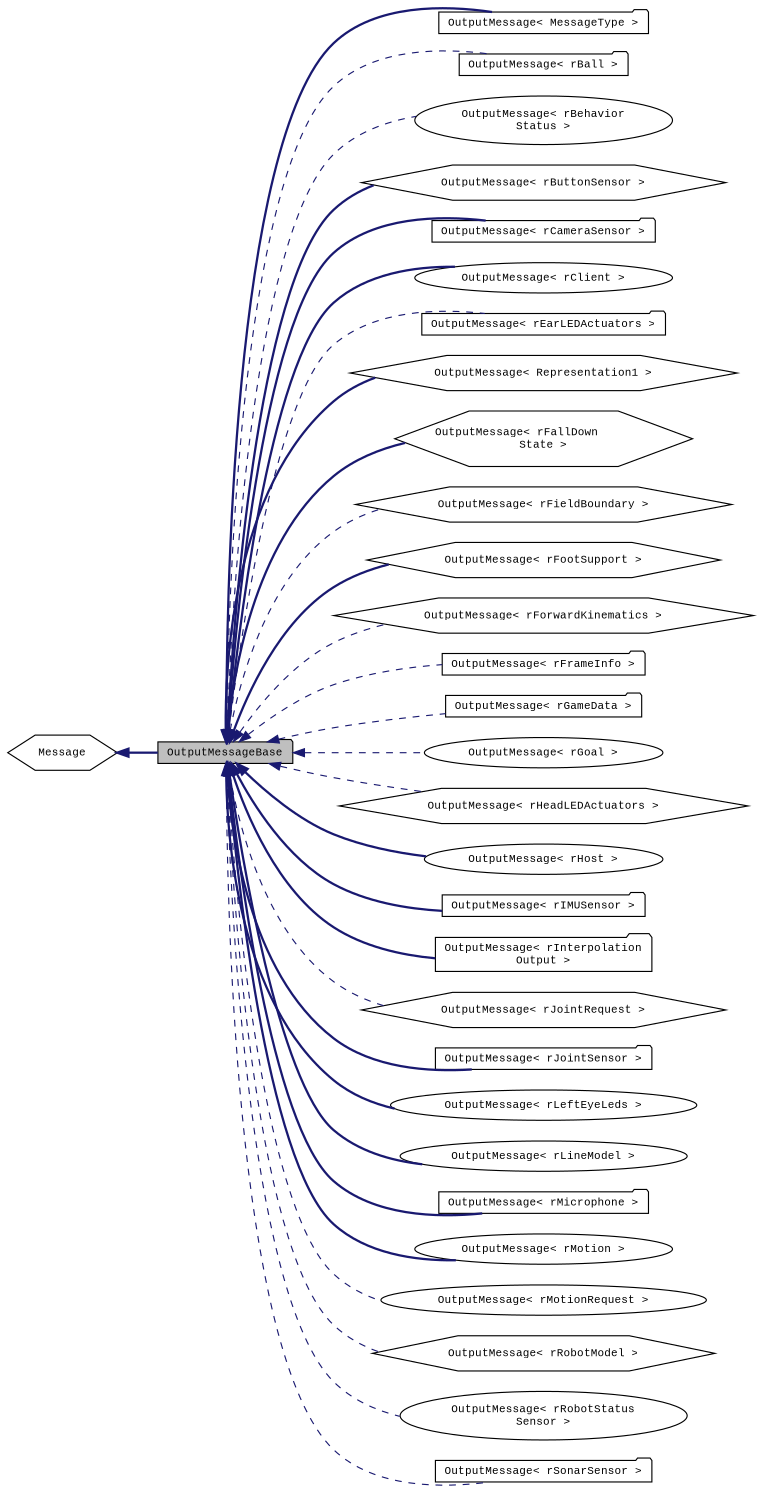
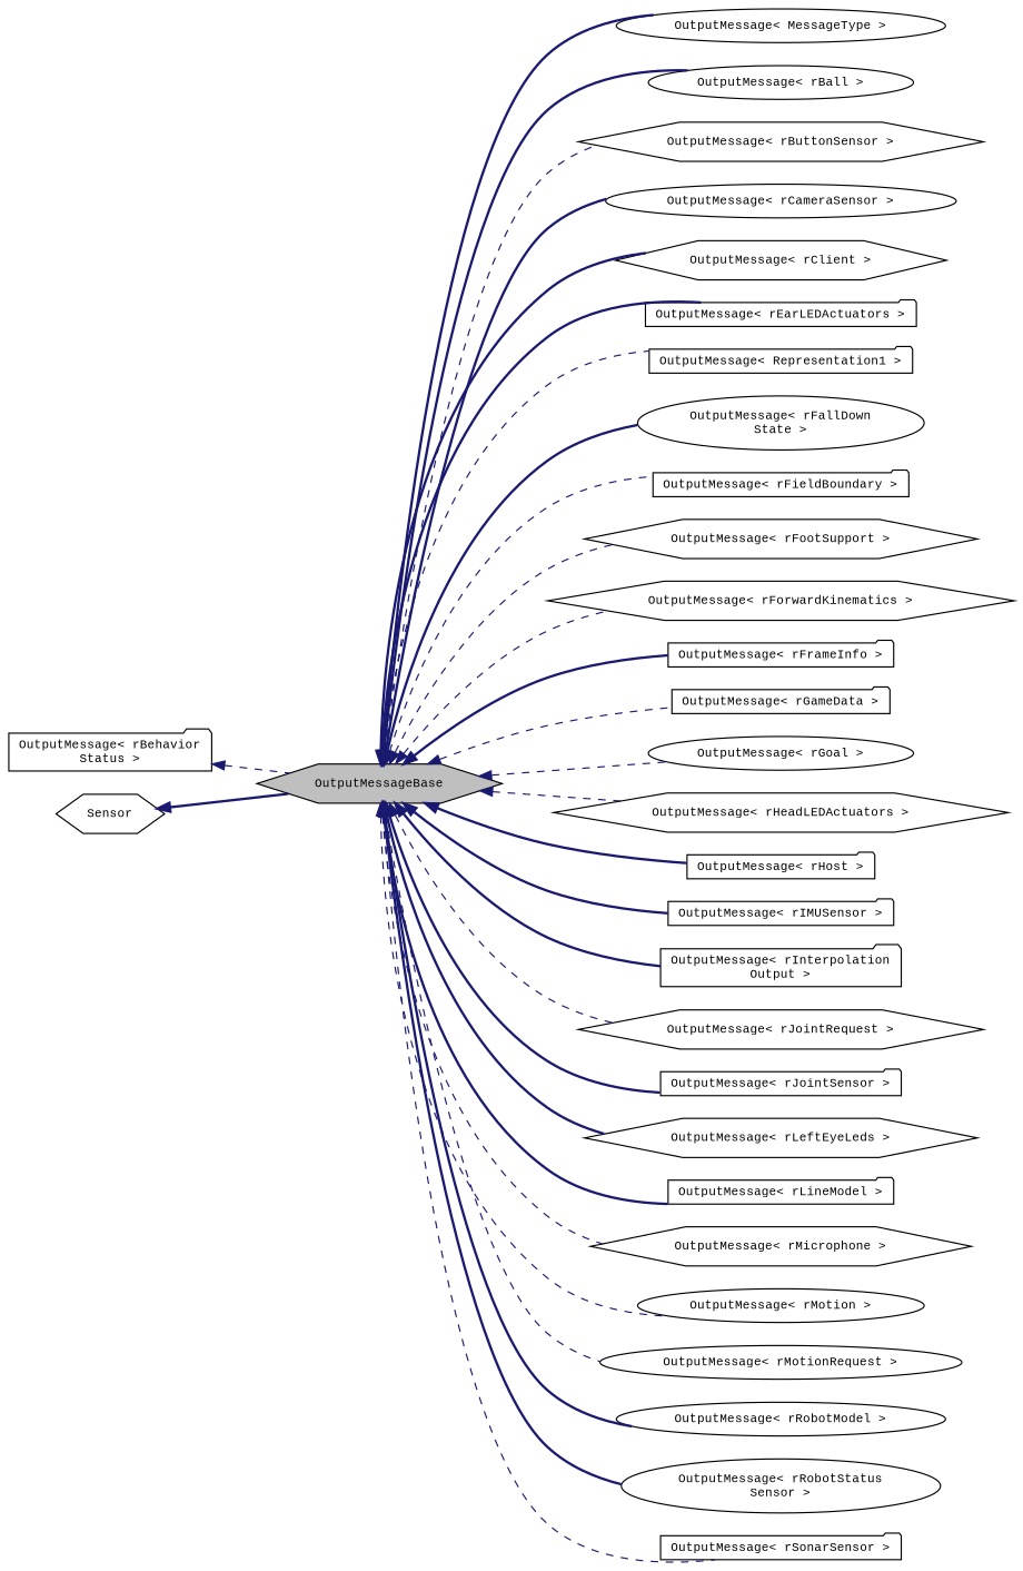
  digraph {
    fontname="Liberation Mono"
    rankdir=LR
    node [color=black fillcolor=white fontname="Liberation Mono" fontsize=10 shape=folder style=filled]
    edge [color=midnightblue dir=back fontname="Liberation Mono" fontsize=10 labelfontname=Helvetica labelfontsize=10 style=bold]
-   n1 [fillcolor=grey75 fontcolor=black height=0.2 label=OutputMessageBase width=0.4]
-   n2 [height=0.2 label="OutputMessage\< MessageType \>" width=0.4]
-   n3 [height=0.2 label="OutputMessage\< rBall \>" width=0.4]
-   n4 [height=0.2 label="OutputMessage\< rBehavior\lStatus \>" shape=ellipse width=0.4]
+   n1 [fillcolor=grey75 fontcolor=black height=0.2 label=OutputMessageBase shape=hexagon width=0.4]
+   n2 [height=0.2 label="OutputMessage\< MessageType \>" shape=ellipse width=0.4]
+   n3 [height=0.2 label="OutputMessage\< rBall \>" shape=ellipse width=0.4]
+   n4 [height=0.2 label="OutputMessage\< rBehavior\lStatus \>" width=0.4]
    n5 [height=0.2 label="OutputMessage\< rButtonSensor \>" shape=hexagon width=0.4]
-   n6 [height=0.2 label="OutputMessage\< rCameraSensor \>" width=0.4]
-   n7 [height=0.2 label="OutputMessage\< rClient \>" shape=ellipse width=0.4]
+   n6 [height=0.2 label="OutputMessage\< rCameraSensor \>" shape=ellipse width=0.4]
+   n7 [height=0.2 label="OutputMessage\< rClient \>" shape=hexagon width=0.4]
    n8 [height=0.2 label="OutputMessage\< rEarLEDActuators \>" width=0.4]
-   n9 [height=0.2 label="OutputMessage\< Representation1 \>" shape=hexagon width=0.4]
-   n10 [height=0.2 label="OutputMessage\< rFallDown\lState \>" shape=hexagon width=0.4]
-   n11 [height=0.2 label="OutputMessage\< rFieldBoundary \>" shape=hexagon width=0.4]
+   n9 [height=0.2 label="OutputMessage\< Representation1 \>" width=0.4]
+   n10 [height=0.2 label="OutputMessage\< rFallDown\lState \>" shape=ellipse width=0.4]
+   n11 [height=0.2 label="OutputMessage\< rFieldBoundary \>" width=0.4]
    n12 [height=0.2 label="OutputMessage\< rFootSupport \>" shape=hexagon width=0.4]
    n13 [height=0.2 label="OutputMessage\< rForwardKinematics \>" shape=hexagon width=0.4]
    n14 [height=0.2 label="OutputMessage\< rFrameInfo \>" width=0.4]
    n15 [height=0.2 label="OutputMessage\< rGameData \>" width=0.4]
    n16 [height=0.2 label="OutputMessage\< rGoal \>" shape=ellipse width=0.4]
    n17 [height=0.2 label="OutputMessage\< rHeadLEDActuators \>" shape=hexagon width=0.4]
-   n18 [height=0.2 label="OutputMessage\< rHost \>" shape=ellipse width=0.4]
+   n18 [height=0.2 label="OutputMessage\< rHost \>" width=0.4]
    n19 [height=0.2 label="OutputMessage\< rIMUSensor \>" width=0.4]
    n20 [height=0.2 label="OutputMessage\< rInterpolation\lOutput \>" width=0.4]
    n21 [height=0.2 label="OutputMessage\< rJointRequest \>" shape=hexagon width=0.4]
    n22 [height=0.2 label="OutputMessage\< rJointSensor \>" width=0.4]
-   n23 [height=0.2 label="OutputMessage\< rLeftEyeLeds \>" shape=ellipse width=0.4]
-   n24 [height=0.2 label="OutputMessage\< rLineModel \>" shape=ellipse width=0.4]
-   n25 [height=0.2 label="OutputMessage\< rMicrophone \>" width=0.4]
+   n23 [height=0.2 label="OutputMessage\< rLeftEyeLeds \>" shape=hexagon width=0.4]
+   n24 [height=0.2 label="OutputMessage\< rLineModel \>" width=0.4]
+   n25 [height=0.2 label="OutputMessage\< rMicrophone \>" shape=hexagon width=0.4]
    n26 [height=0.2 label="OutputMessage\< rMotion \>" shape=ellipse width=0.4]
    n27 [height=0.2 label="OutputMessage\< rMotionRequest \>" shape=ellipse width=0.4]
-   n28 [height=0.2 label="OutputMessage\< rRobotModel \>" shape=hexagon width=0.4]
+   n28 [height=0.2 label="OutputMessage\< rRobotModel \>" shape=ellipse width=0.4]
    n29 [height=0.2 label="OutputMessage\< rRobotStatus\lSensor \>" shape=ellipse width=0.4]
    n30 [height=0.2 label="OutputMessage\< rSonarSensor \>" width=0.4]
-   n31 [height=0.2 label=Message shape=hexagon width=0.4]
+   n31 [height=0.2 label=Sensor shape=hexagon width=0.4]
    n1 -> n2
-   n1 -> n3 [style=dashed]
-   n1 -> n4 [style=dashed]
-   n1 -> n5
+   n1 -> n3
+   n4 -> n1 [style=dashed]
+   n1 -> n5 [style=dashed]
    n1 -> n6
    n1 -> n7
-   n1 -> n8 [style=dashed]
-   n1 -> n9
+   n1 -> n8
+   n1 -> n9 [style=dashed]
    n1 -> n10
    n1 -> n11 [style=dashed]
-   n1 -> n12
+   n1 -> n12 [style=dashed]
    n1 -> n13 [style=dashed]
-   n1 -> n14 [style=dashed]
+   n1 -> n14
    n1 -> n15 [style=dashed]
    n1 -> n16 [style=dashed]
    n1 -> n17 [style=dashed]
    n1 -> n18
    n1 -> n19
    n1 -> n20
    n1 -> n21 [style=dashed]
    n1 -> n22
    n1 -> n23
    n1 -> n24
-   n1 -> n25
-   n1 -> n26
+   n1 -> n25 [style=dashed]
+   n1 -> n26 [style=dashed]
    n1 -> n27 [style=dashed]
-   n1 -> n28 [style=dashed]
-   n1 -> n29 [style=dashed]
+   n1 -> n28
+   n1 -> n29
    n1 -> n30 [style=dashed]
    n31 -> n1
  }
